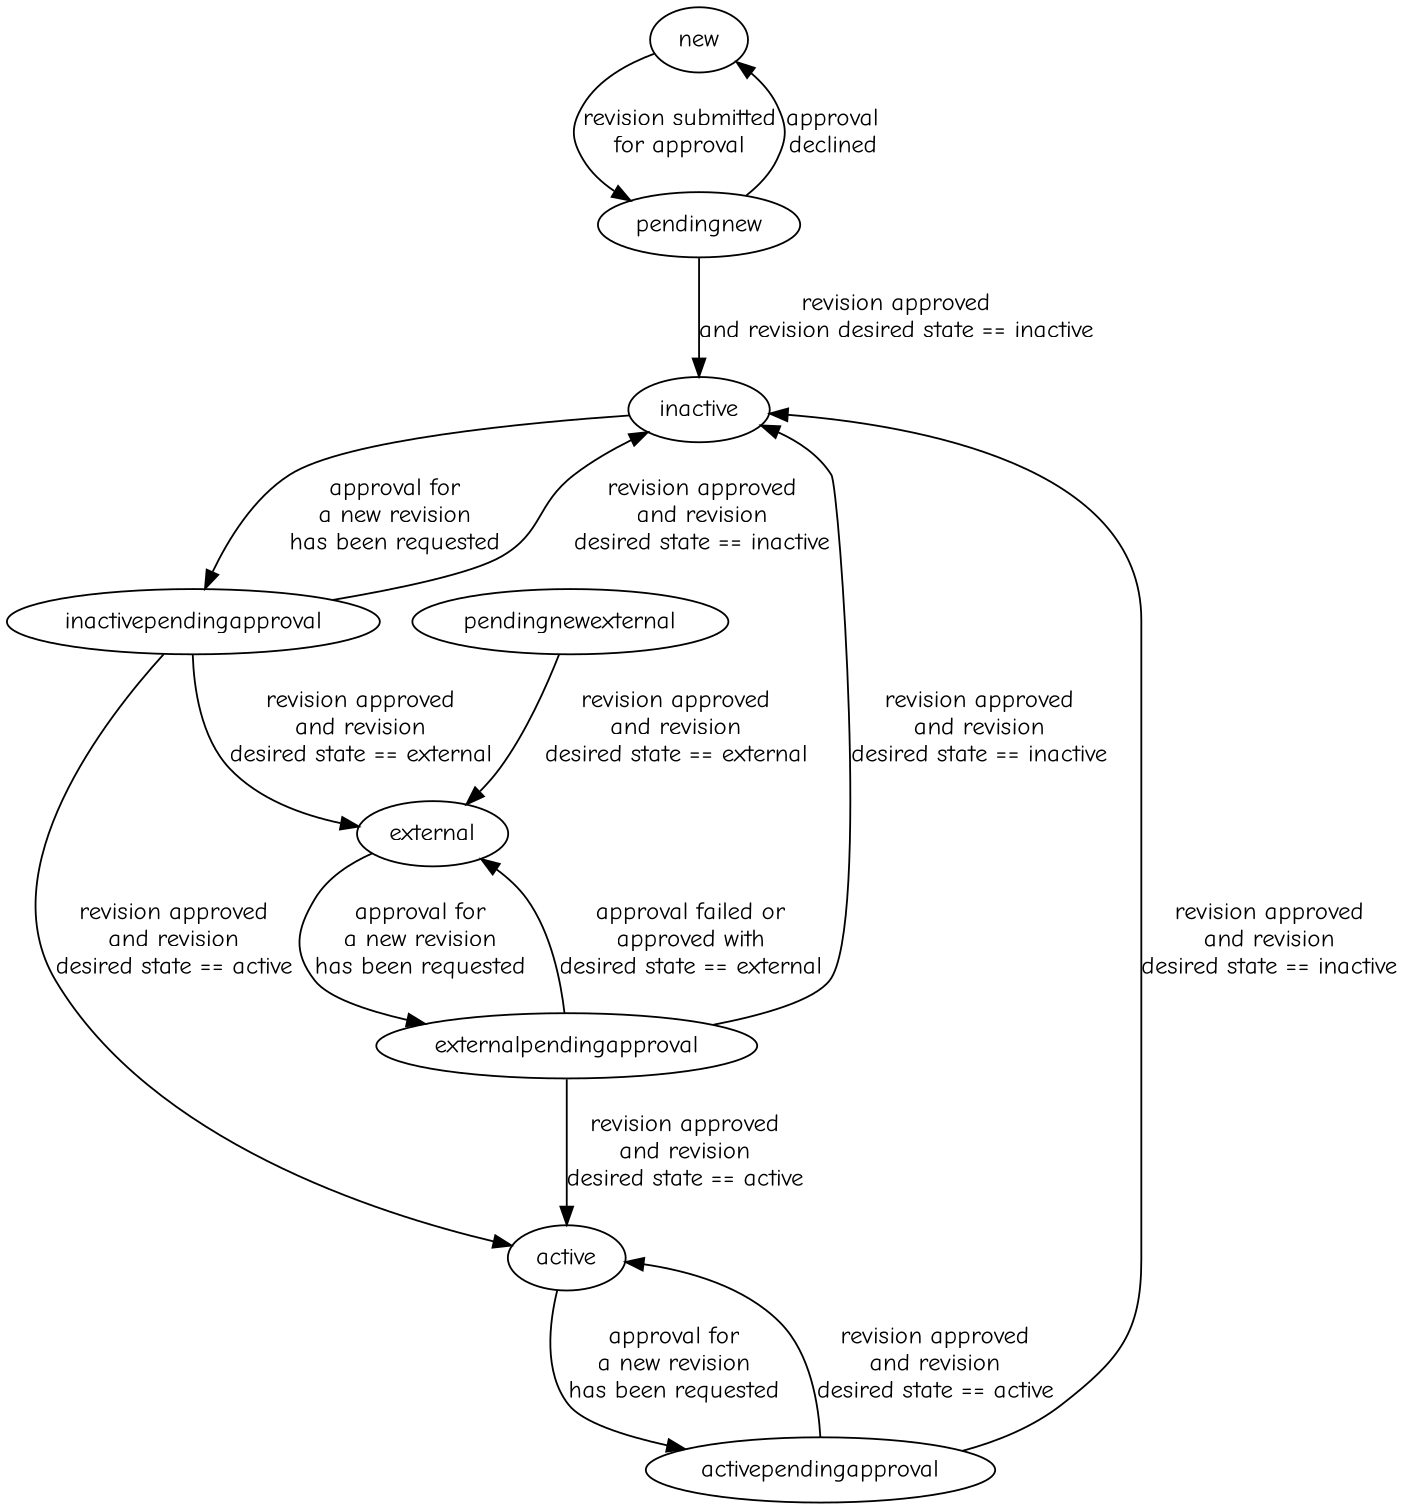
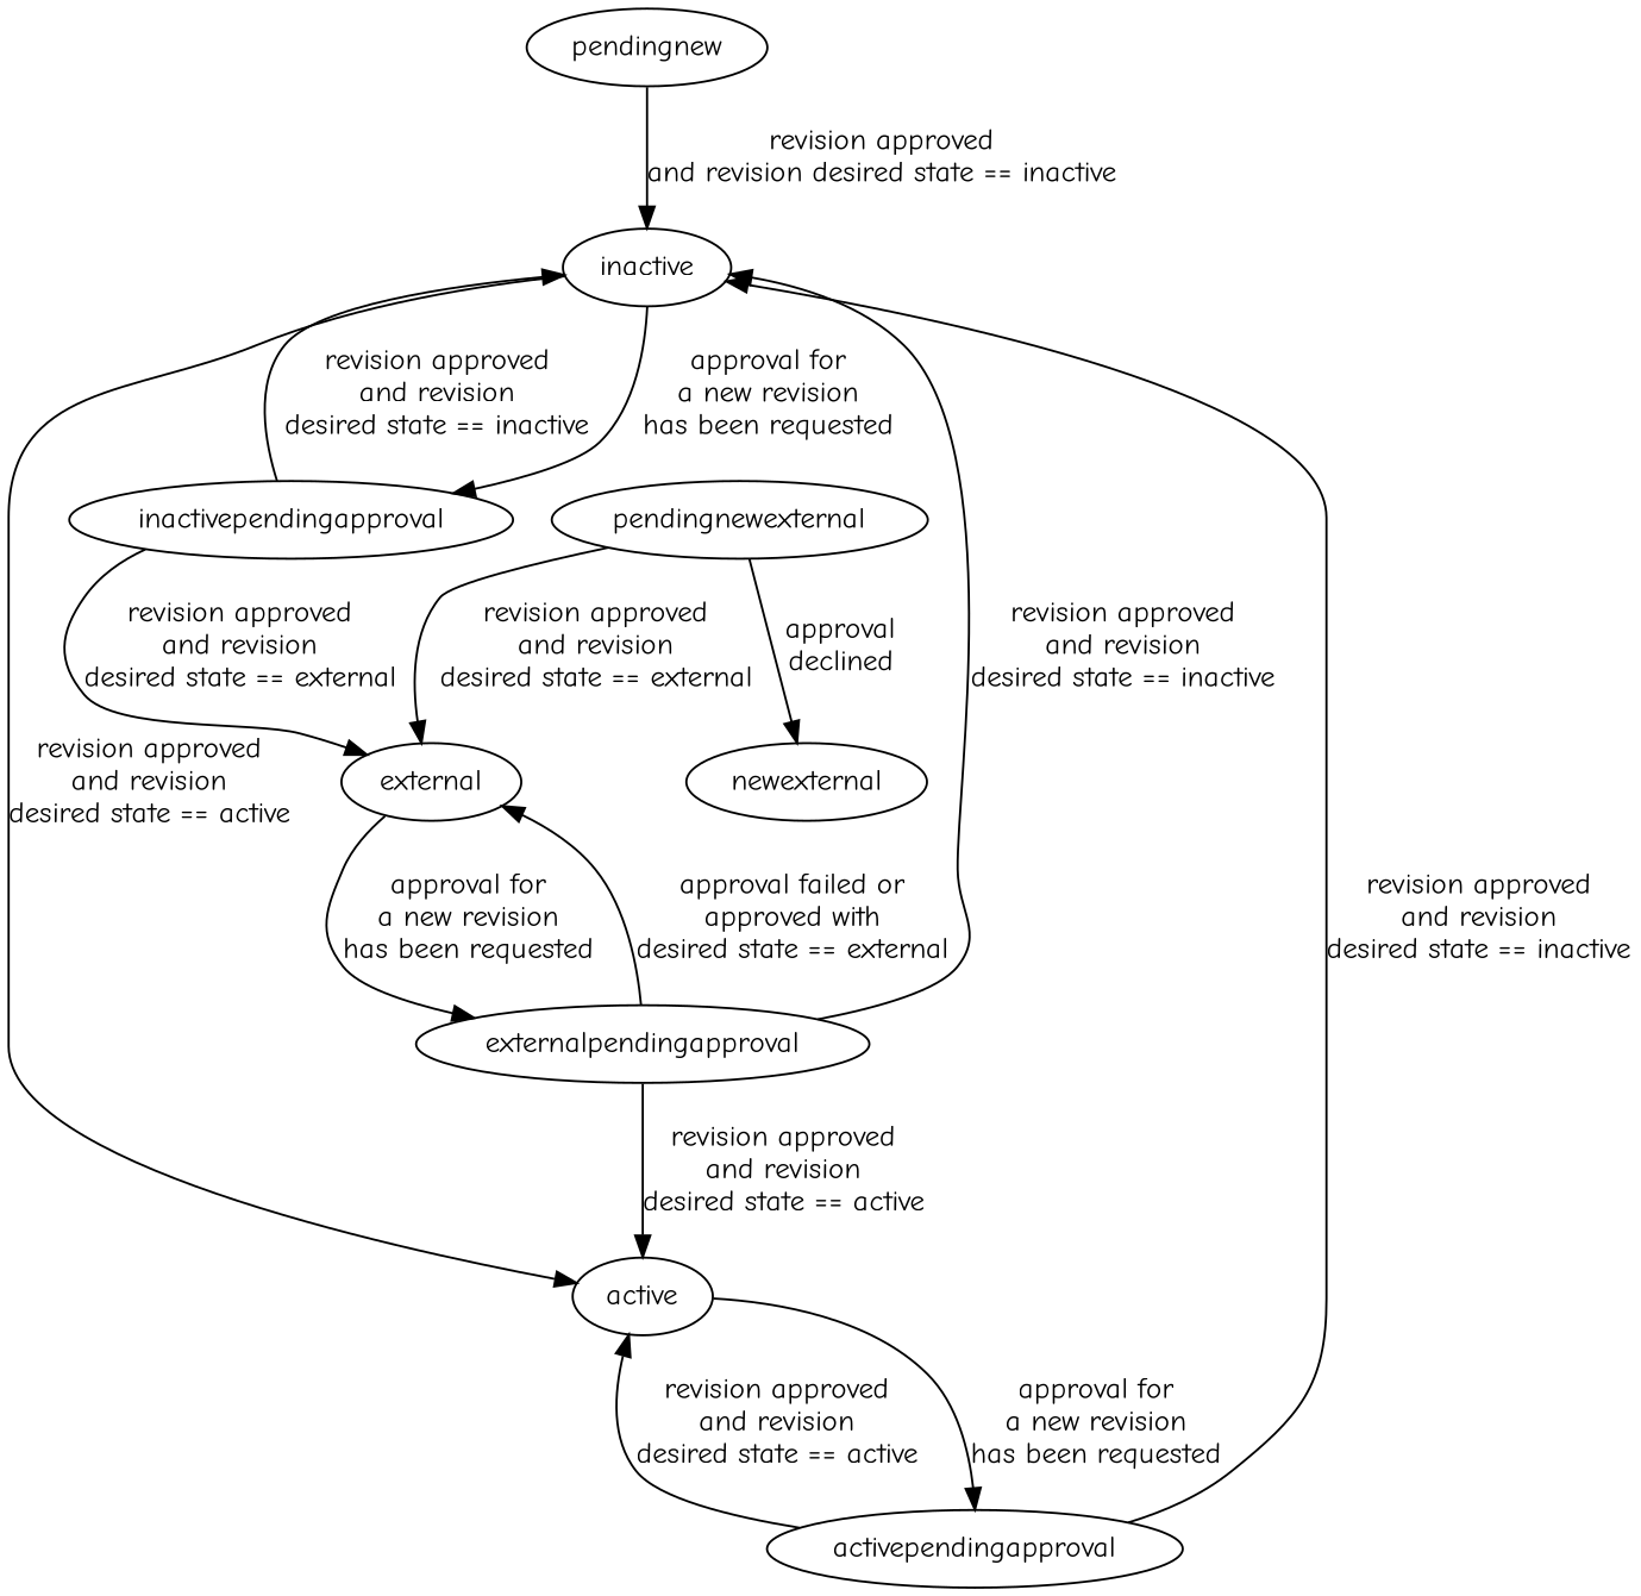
  digraph {
    fontname="Comic Neue"
    node [fontname="Comic Neue"]
    edge [fontname="Comic Neue"]
-   new
    pendingnew
    inactive
    active
    activependingapproval
    inactivependingapproval
    external
    externalpendingapproval
    pendingnewexternal
-   new -> pendingnew [label="revision submitted\nfor approval"]
-   pendingnew -> new [label="approval\ndeclined"]
+   newexternal
    pendingnew -> inactive [label="revision approved\nand revision desired state == inactive"]
    inactive -> inactivependingapproval [label="approval for\na new revision\nhas been requested"]
    active -> activependingapproval [label="approval for\na new revision\nhas been requested"]
    activependingapproval -> inactive [label="revision approved\nand revision\ndesired state == inactive"]
    activependingapproval -> active [label="revision approved\nand revision\ndesired state == active"]
    inactivependingapproval -> inactive [label="revision approved\nand revision\ndesired state == inactive"]
-   inactivependingapproval -> active [label="revision approved\nand revision\ndesired state == active"]
+   inactive -> active [label="revision approved\nand revision\ndesired state == active"]
    inactivependingapproval -> external [label="revision approved\nand revision\ndesired state == external"]
    external -> externalpendingapproval [label="approval for\na new revision\nhas been requested"]
    externalpendingapproval -> inactive [label="revision approved\nand revision\ndesired state == inactive"]
    externalpendingapproval -> active [label="revision approved\nand revision\ndesired state == active"]
    externalpendingapproval -> external [label="approval failed or\napproved with\ndesired state == external"]
    pendingnewexternal -> external [label="revision approved\nand revision\ndesired state == external"]
+   pendingnewexternal -> newexternal [label="approval\ndeclined"]
  }
